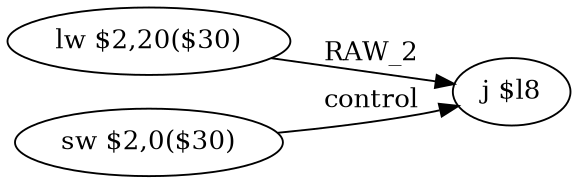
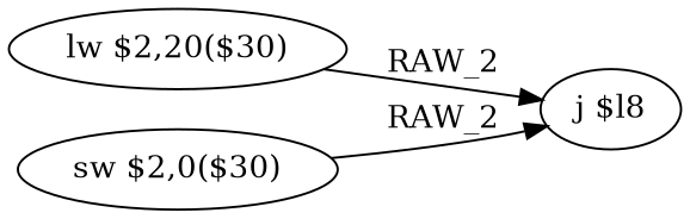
  digraph {
    rankdir=LR
    node [shape=ellipse]
    n1 [label="lw $2,20($30)"]
    n2 [label="j $l8"]
    n3 [label="sw $2,0($30)"]
    n1 -> n2 [label=RAW_2]
-   n3 -> n2 [label=control]
+   n3 -> n2 [label=RAW_2]
  }
